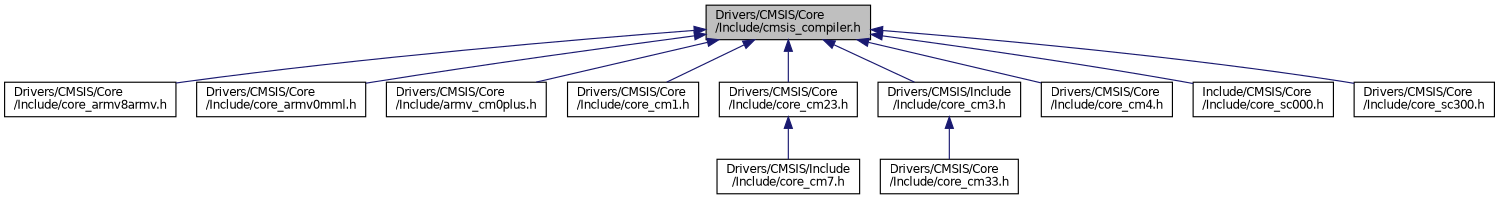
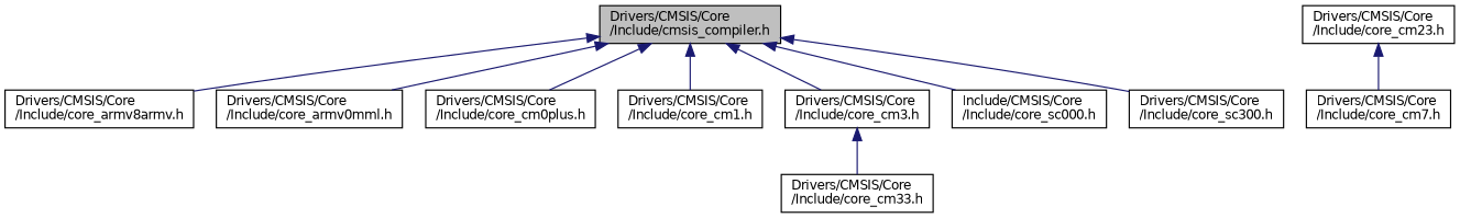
  digraph {
    node [color=black fillcolor=white fontname=Helvetica fontsize=10 shape=record style=filled]
    edge [color=midnightblue dir=back fontname=Helvetica fontsize=10 labelfontname=Helvetica labelfontsize=10 style=solid]
    n1 [fillcolor=grey75 fontcolor=black height=0.2 label="Drivers/CMSIS/Core\l/Include/cmsis_compiler.h" width=0.4]
    n2 [height=0.2 label="Drivers/CMSIS/Core\l/Include/core_armv8armv.h" width=0.4]
    n3 [height=0.2 label="Drivers/CMSIS/Core\l/Include/core_armv0mml.h" width=0.4]
-   n4 [height=0.2 label="Drivers/CMSIS/Core\l/Include/armv_cm0plus.h" width=0.4]
+   n4 [height=0.2 label="Drivers/CMSIS/Core\l/Include/core_cm0plus.h" width=0.4]
    n5 [height=0.2 label="Drivers/CMSIS/Core\l/Include/core_cm1.h" width=0.4]
    n6 [height=0.2 label="Drivers/CMSIS/Core\l/Include/core_cm23.h" width=0.4]
-   n7 [height=0.2 label="Drivers/CMSIS/Include\l/Include/core_cm3.h" width=0.4]
-   n8 [height=0.2 label="Drivers/CMSIS/Core\l/Include/core_cm4.h" width=0.4]
+   n7 [height=0.2 label="Drivers/CMSIS/Core\l/Include/core_cm3.h" width=0.4]
    n9 [height=0.2 label="Include/CMSIS/Core\l/Include/core_sc000.h" width=0.4]
    n10 [height=0.2 label="Drivers/CMSIS/Core\l/Include/core_sc300.h" width=0.4]
-   n11 [height=0.2 label="Drivers/CMSIS/Include\l/Include/core_cm7.h" width=0.4]
+   n11 [height=0.2 label="Drivers/CMSIS/Core\l/Include/core_cm7.h" width=0.4]
    n12 [height=0.2 label="Drivers/CMSIS/Core\l/Include/core_cm33.h" width=0.4]
    n1 -> n2
    n1 -> n3
    n1 -> n4
    n1 -> n5
-   n1 -> n6
    n1 -> n7
-   n1 -> n8
    n1 -> n9
    n1 -> n10
    n6 -> n11
    n7 -> n12
  }
